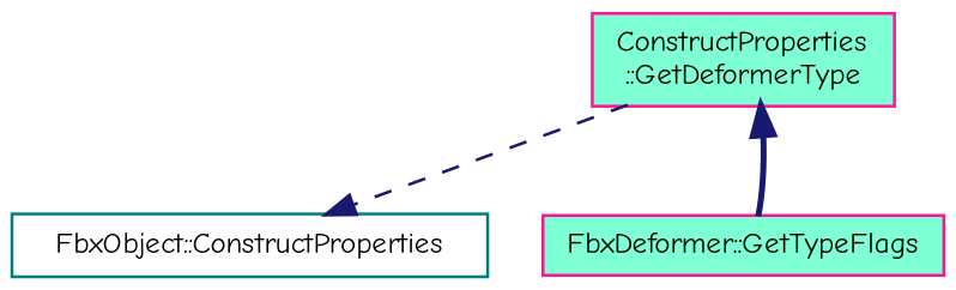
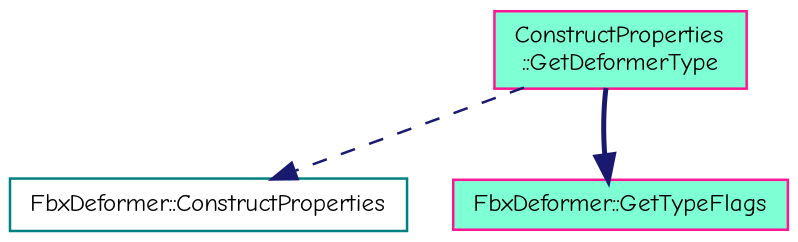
  digraph {
    fontname="Comic Neue"
    rankdir=TB
    node [color=deeppink fillcolor=aquamarine fontname="Comic Neue" fontsize=10 shape=record style=filled]
    edge [color=midnightblue fontname="Comic Neue" fontsize=10 labelfontname=Helvetica labelfontsize=10]
    n1 [fontcolor=black height=0.2 label="ConstructProperties\l::GetDeformerType" width=0.4]
-   n2 [color=teal fillcolor=white height=0.2 label="FbxObject::ConstructProperties" width=0.4]
+   n2 [color=teal fillcolor=white height=0.2 label="FbxDeformer::ConstructProperties" width=0.4]
    n3 [height=0.2 label="FbxDeformer::GetTypeFlags" width=0.4]
    n1 -> n2 [style=dashed]
-   n3 -> n1 [style=bold]
+   n1 -> n3 [style=bold]
  }
